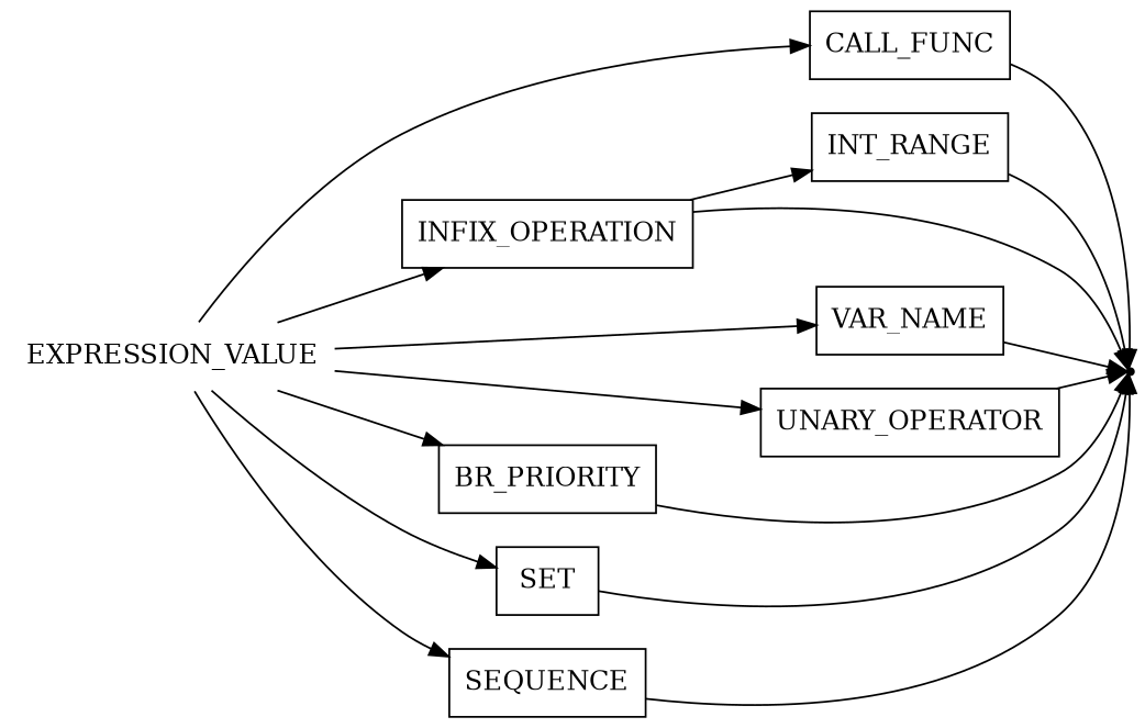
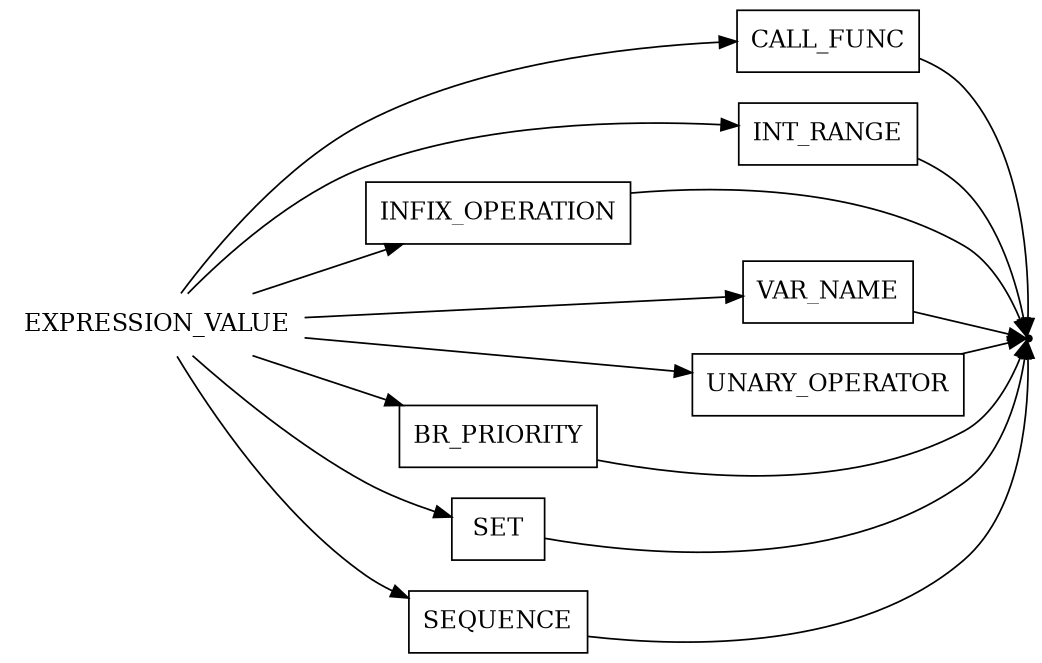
  digraph {
    rankdir=LR
    node [shape=box]
    n1 [label=EXPRESSION_VALUE shape=plaintext]
    n2 [label=CALL_FUNC]
    n3 [label=INT_RANGE]
    n4 [label=VAR_NAME]
    n5 [label=INFIX_OPERATION]
    n6 [label=UNARY_OPERATOR]
    n7 [label=BR_PRIORITY]
    n8 [label=SET]
    n9 [label=SEQUENCE]
    end [shape=point]
    n1 -> n2
-   n5 -> n3
+   n1 -> n3
    n1 -> n4
    n1 -> n5
    n1 -> n6
    n1 -> n7
    n1 -> n8
    n1 -> n9
    n2 -> end
    n3 -> end
    n4 -> end
    n5 -> end
    n6 -> end
    n7 -> end
    n8 -> end
    n9 -> end
  }
